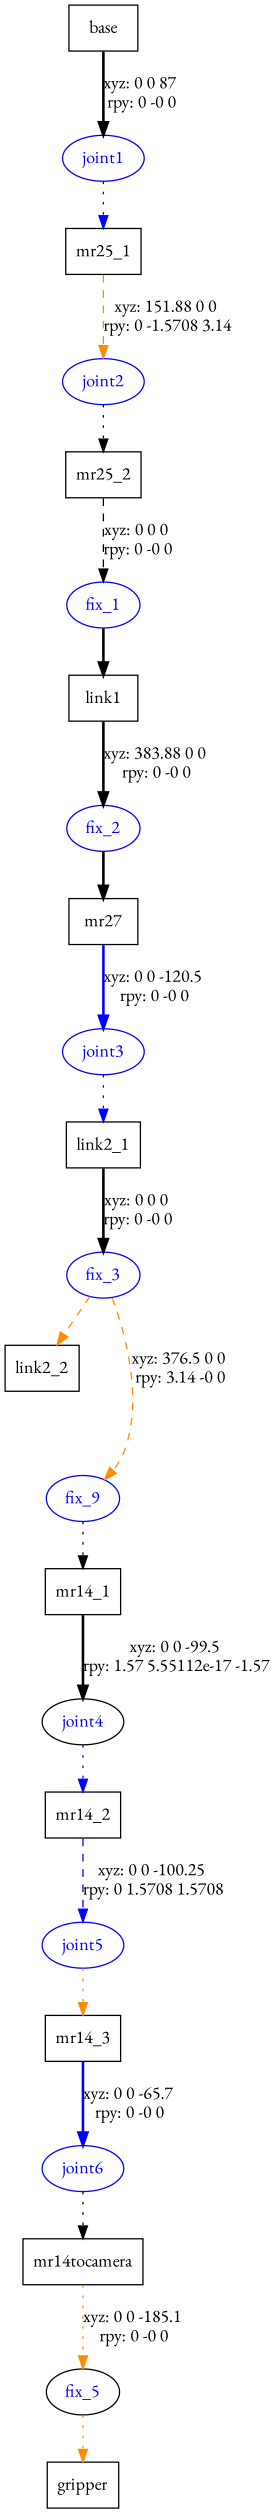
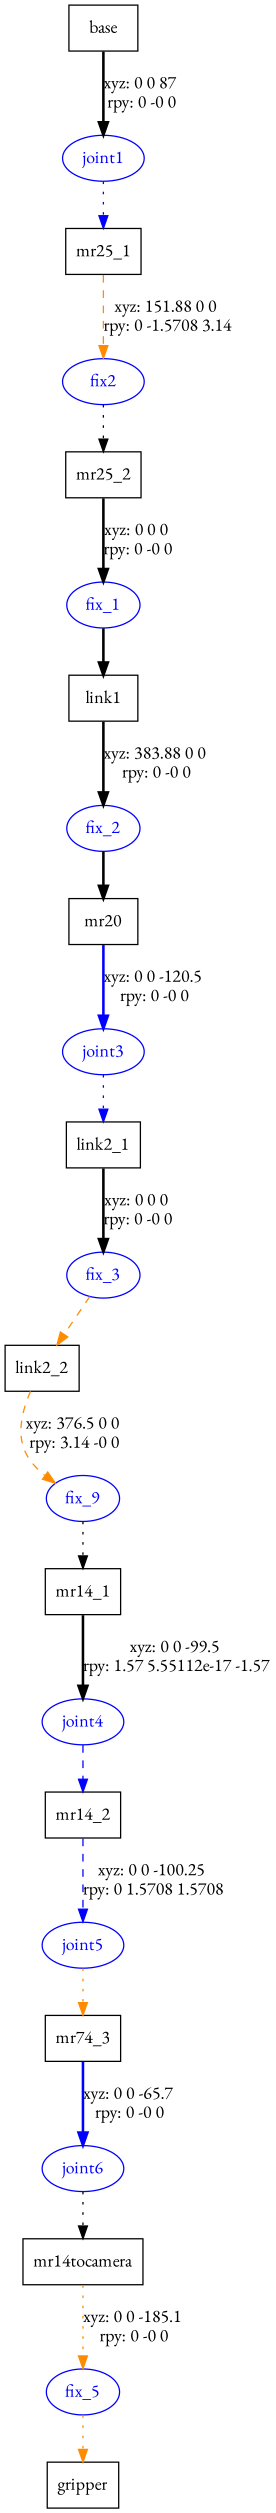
  digraph {
    fontname="EB Garamond"
    node [fontname="EB Garamond" shape=box]
    edge [color=black fontname="EB Garamond" style=bold]
    n1 [label=base]
    joint1 [color=blue fontcolor=blue shape=ellipse]
    n3 [label=mr25_1]
-   joint2 [color=blue fontcolor=blue shape=ellipse]
+   joint2 [color=blue fontcolor=blue shape=ellipse label=fix2]
    n5 [label=mr25_2]
    fix_1 [color=blue fontcolor=blue shape=ellipse]
    n7 [label=link1]
    fix_2 [color=blue fontcolor=blue shape=ellipse]
-   n9 [label=mr27]
+   n9 [label=mr20]
    joint3 [color=blue fontcolor=blue shape=ellipse]
    n11 [label=link2_1]
    fix_3 [color=blue fontcolor=blue shape=ellipse]
    n13 [label=link2_2]
    n14 [color=blue fontcolor=blue label=fix_9 shape=ellipse]
    n15 [label=mr14_1]
-   joint4 [color=black fontcolor=blue shape=ellipse]
+   joint4 [color=blue fontcolor=blue shape=ellipse]
    n17 [label=mr14_2]
    joint5 [color=blue fontcolor=blue shape=ellipse]
-   n19 [label=mr14_3]
+   n19 [label=mr74_3]
    joint6 [color=blue fontcolor=blue shape=ellipse]
    n21 [label=mr14tocamera]
-   fix_5 [color=black fontcolor=blue shape=ellipse]
+   fix_5 [color=blue fontcolor=blue shape=ellipse]
    n23 [label=gripper]
    n1 -> joint1 [label="xyz: 0 0 87 \nrpy: 0 -0 0"]
    joint1 -> n3 [color=blue style=dotted]
    n3 -> joint2 [color=darkorange label="xyz: 151.88 0 0 \nrpy: 0 -1.5708 3.14" style=dashed]
    joint2 -> n5 [style=dotted]
-   n5 -> fix_1 [label="xyz: 0 0 0 \nrpy: 0 -0 0" style=dashed]
+   n5 -> fix_1 [label="xyz: 0 0 0 \nrpy: 0 -0 0"]
    fix_1 -> n7
    n7 -> fix_2 [label="xyz: 383.88 0 0 \nrpy: 0 -0 0"]
    fix_2 -> n9
    n9 -> joint3 [color=blue label="xyz: 0 0 -120.5 \nrpy: 0 -0 0"]
    joint3 -> n11 [color=blue style=dotted]
    n11 -> fix_3 [label="xyz: 0 0 0 \nrpy: 0 -0 0"]
    fix_3 -> n13 [color=darkorange style=dashed]
-   fix_3 -> n14 [color=darkorange label="xyz: 376.5 0 0 \nrpy: 3.14 -0 0" style=dashed]
+   n13 -> n14 [color=darkorange label="xyz: 376.5 0 0 \nrpy: 3.14 -0 0" style=dashed]
    n14 -> n15 [style=dotted]
    n15 -> joint4 [label="xyz: 0 0 -99.5 \nrpy: 1.57 5.55112e-17 -1.57"]
-   joint4 -> n17 [color=blue style=dotted]
+   joint4 -> n17 [color=blue style=dashed]
    n17 -> joint5 [color=blue label="xyz: 0 0 -100.25 \nrpy: 0 1.5708 1.5708" style=dashed]
    joint5 -> n19 [color=darkorange style=dotted]
    n19 -> joint6 [color=blue label="xyz: 0 0 -65.7 \nrpy: 0 -0 0"]
    joint6 -> n21 [style=dotted]
    n21 -> fix_5 [color=darkorange label="xyz: 0 0 -185.1 \nrpy: 0 -0 0" style=dotted]
    fix_5 -> n23 [color=darkorange style=dotted]
  }
